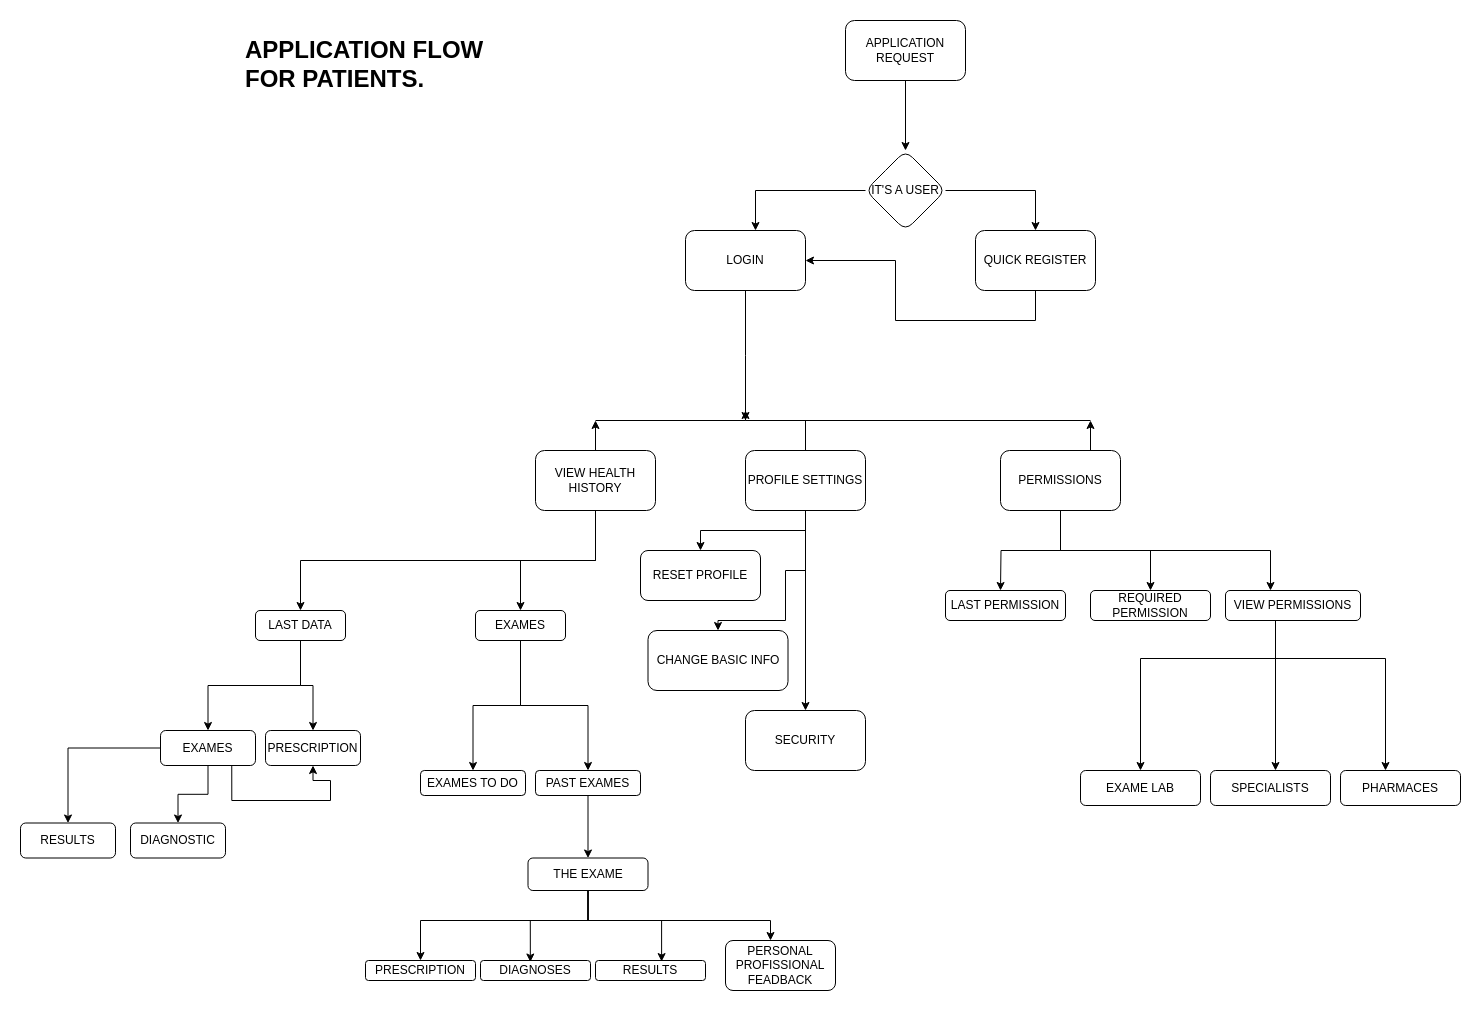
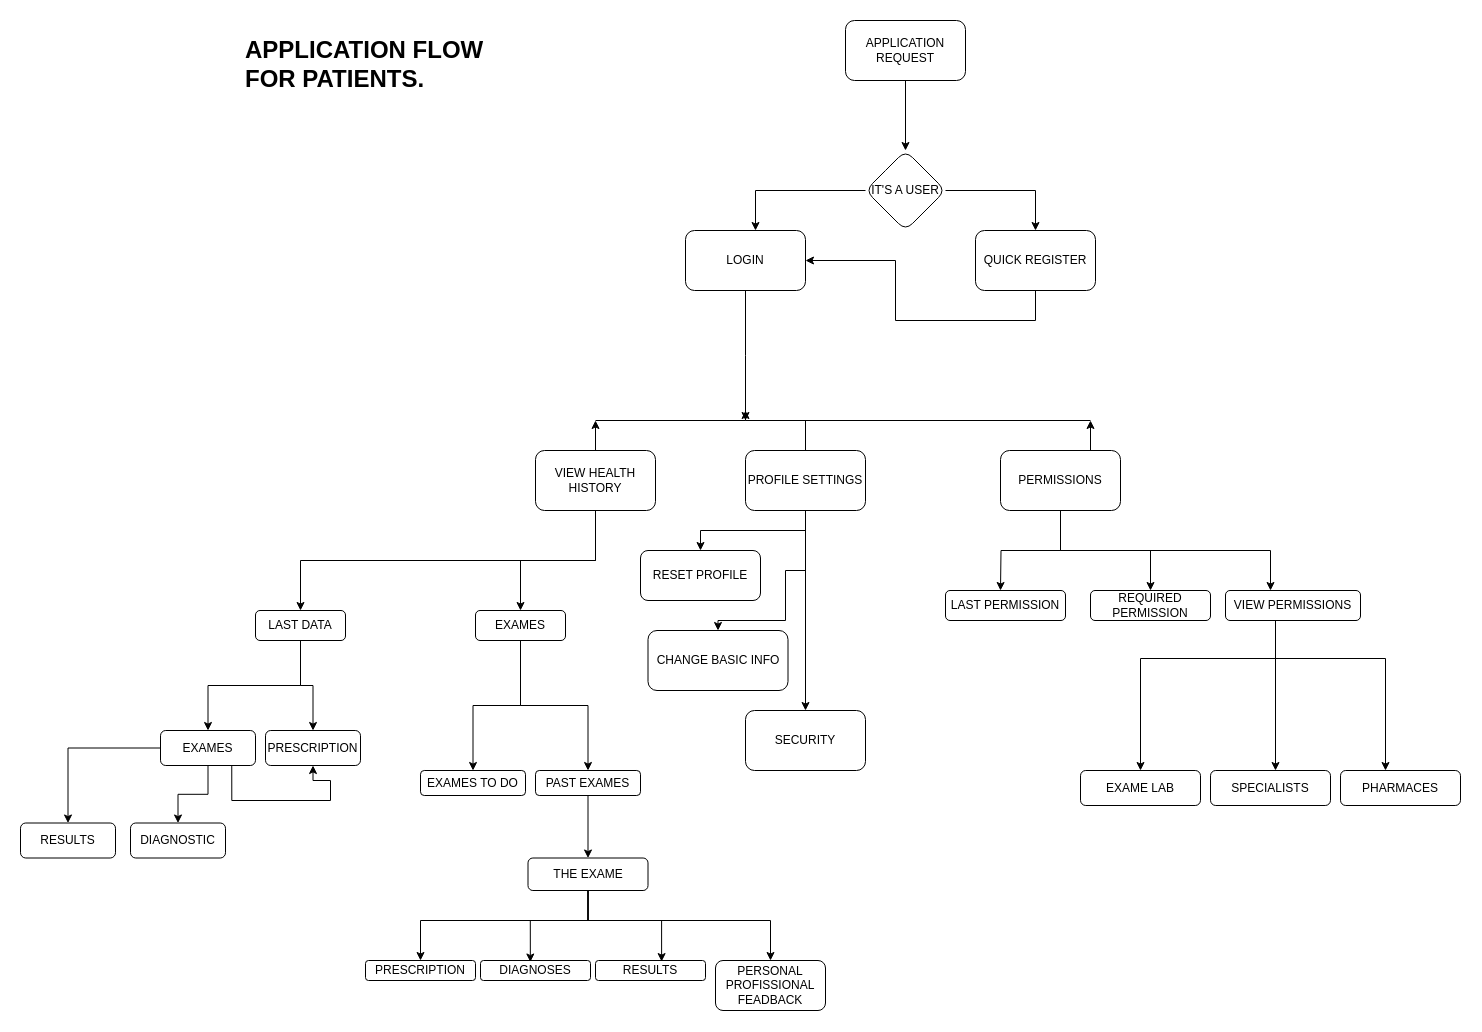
  <mxCell id="0" />
  <mxCell id="1" parent="0" />
  <mxCell id="2" value="" style="edgeStyle=orthogonalEdgeStyle;rounded=0;orthogonalLoop=1;jettySize=auto;html=1;" parent="1" source="3" target="6" edge="1"><mxGeometry relative="1" as="geometry" /></mxCell>
  <mxCell id="3" value="APPLICATION REQUEST" style="rounded=1;whiteSpace=wrap;html=1;" parent="1" vertex="1"><mxGeometry x="845" y="20" width="120" height="60" as="geometry" /></mxCell>
  <mxCell id="4" style="edgeStyle=orthogonalEdgeStyle;rounded=0;orthogonalLoop=1;jettySize=auto;html=1;exitX=0;exitY=0.5;exitDx=0;exitDy=0;" parent="1" source="6" target="8" edge="1"><mxGeometry relative="1" as="geometry"><Array as="points"><mxPoint x="755" y="190" /></Array></mxGeometry></mxCell>
  <mxCell id="5" style="edgeStyle=orthogonalEdgeStyle;rounded=0;orthogonalLoop=1;jettySize=auto;html=1;exitX=1;exitY=0.5;exitDx=0;exitDy=0;entryX=0.5;entryY=0;entryDx=0;entryDy=0;" parent="1" source="6" target="10" edge="1"><mxGeometry relative="1" as="geometry" /></mxCell>
  <mxCell id="6" value="IT'S A USER" style="rhombus;whiteSpace=wrap;html=1;rounded=1;" parent="1" vertex="1"><mxGeometry x="865" y="150" width="80" height="80" as="geometry" /></mxCell>
  <mxCell id="7" style="edgeStyle=orthogonalEdgeStyle;rounded=0;orthogonalLoop=1;jettySize=auto;html=1;exitX=0.5;exitY=1;exitDx=0;exitDy=0;" parent="1" source="8" edge="1"><mxGeometry relative="1" as="geometry"><mxPoint x="745" y="420" as="targetPoint" /></mxGeometry></mxCell>
  <mxCell id="8" value="LOGIN" style="rounded=1;whiteSpace=wrap;html=1;" parent="1" vertex="1"><mxGeometry x="685" y="230" width="120" height="60" as="geometry" /></mxCell>
  <mxCell id="9" style="edgeStyle=orthogonalEdgeStyle;rounded=0;orthogonalLoop=1;jettySize=auto;html=1;exitX=0.5;exitY=1;exitDx=0;exitDy=0;entryX=1;entryY=0.5;entryDx=0;entryDy=0;" parent="1" source="10" target="8" edge="1"><mxGeometry relative="1" as="geometry"><Array as="points"><mxPoint x="1035" y="320" /><mxPoint x="895" y="320" /><mxPoint x="895" y="260" /></Array></mxGeometry></mxCell>
  <mxCell id="10" value="QUICK REGISTER" style="whiteSpace=wrap;html=1;rounded=1;" parent="1" vertex="1"><mxGeometry x="975" y="230" width="120" height="60" as="geometry" /></mxCell>
  <mxCell id="11" style="edgeStyle=none;rounded=0;orthogonalLoop=1;jettySize=auto;html=1;exitX=0.5;exitY=0;exitDx=0;exitDy=0;" parent="1" source="14" edge="1"><mxGeometry relative="1" as="geometry"><mxPoint x="595" y="420" as="targetPoint" /></mxGeometry></mxCell>
  <mxCell id="12" value="" style="edgeStyle=orthogonalEdgeStyle;rounded=0;orthogonalLoop=1;jettySize=auto;html=1;" parent="1" source="14" target="37" edge="1"><mxGeometry relative="1" as="geometry" /></mxCell>
  <mxCell id="13" style="edgeStyle=orthogonalEdgeStyle;rounded=0;orthogonalLoop=1;jettySize=auto;html=1;exitX=0.5;exitY=1;exitDx=0;exitDy=0;" parent="1" source="14" target="28" edge="1"><mxGeometry relative="1" as="geometry" /></mxCell>
  <mxCell id="14" value="VIEW HEALTH HISTORY" style="rounded=1;whiteSpace=wrap;html=1;" parent="1" vertex="1"><mxGeometry x="535" y="450" width="120" height="60" as="geometry" /></mxCell>
  <mxCell id="15" style="edgeStyle=orthogonalEdgeStyle;rounded=0;orthogonalLoop=1;jettySize=auto;html=1;exitX=0.5;exitY=0;exitDx=0;exitDy=0;" parent="1" source="19" edge="1"><mxGeometry relative="1" as="geometry"><mxPoint x="745" y="410" as="targetPoint" /><Array as="points"><mxPoint x="805" y="420" /><mxPoint x="745" y="420" /></Array></mxGeometry></mxCell>
  <mxCell id="16" value="" style="edgeStyle=orthogonalEdgeStyle;rounded=0;orthogonalLoop=1;jettySize=auto;html=1;" edge="1" parent="1" source="19" target="61"><mxGeometry relative="1" as="geometry" /></mxCell>
  <mxCell id="17" value="" style="edgeStyle=orthogonalEdgeStyle;rounded=0;orthogonalLoop=1;jettySize=auto;html=1;entryX=0.5;entryY=0;entryDx=0;entryDy=0;" edge="1" parent="1" source="19" target="62"><mxGeometry relative="1" as="geometry"><Array as="points"><mxPoint x="805" y="570" /><mxPoint x="785" y="570" /><mxPoint x="785" y="620" /><mxPoint x="717" y="620" /></Array></mxGeometry></mxCell>
  <mxCell id="18" value="" style="edgeStyle=orthogonalEdgeStyle;rounded=0;orthogonalLoop=1;jettySize=auto;html=1;" edge="1" parent="1" source="19" target="63"><mxGeometry relative="1" as="geometry" /></mxCell>
  <mxCell id="19" value="PROFILE SETTINGS" style="rounded=1;whiteSpace=wrap;html=1;" parent="1" vertex="1"><mxGeometry x="745" y="450" width="120" height="60" as="geometry" /></mxCell>
  <mxCell id="20" value="" style="endArrow=none;html=1;rounded=0;" parent="1" edge="1"><mxGeometry width="50" height="50" relative="1" as="geometry"><mxPoint x="595" y="420" as="sourcePoint" /><mxPoint x="1090" y="420" as="targetPoint" /><Array as="points"><mxPoint x="745" y="420" /></Array></mxGeometry></mxCell>
  <mxCell id="21" style="edgeStyle=orthogonalEdgeStyle;rounded=0;orthogonalLoop=1;jettySize=auto;html=1;exitX=0.75;exitY=0;exitDx=0;exitDy=0;" parent="1" source="25" edge="1"><mxGeometry relative="1" as="geometry"><mxPoint x="1090" y="420" as="targetPoint" /></mxGeometry></mxCell>
  <mxCell id="22" value="" style="edgeStyle=orthogonalEdgeStyle;rounded=0;orthogonalLoop=1;jettySize=auto;html=1;" parent="1" source="25" edge="1"><mxGeometry relative="1" as="geometry"><mxPoint x="1000" y="590" as="targetPoint" /></mxGeometry></mxCell>
  <mxCell id="23" value="" style="edgeStyle=orthogonalEdgeStyle;rounded=0;orthogonalLoop=1;jettySize=auto;html=1;" parent="1" source="25" target="30" edge="1"><mxGeometry relative="1" as="geometry" /></mxCell>
  <mxCell id="24" value="" style="edgeStyle=orthogonalEdgeStyle;rounded=0;orthogonalLoop=1;jettySize=auto;html=1;" parent="1" source="25" target="34" edge="1"><mxGeometry relative="1" as="geometry"><Array as="points"><mxPoint x="1060" y="550" /><mxPoint x="1270" y="550" /></Array></mxGeometry></mxCell>
  <mxCell id="25" value="PERMISSIONS" style="rounded=1;whiteSpace=wrap;html=1;" parent="1" vertex="1"><mxGeometry x="1000" y="450" width="120" height="60" as="geometry" /></mxCell>
  <mxCell id="26" value="" style="edgeStyle=orthogonalEdgeStyle;rounded=0;orthogonalLoop=1;jettySize=auto;html=1;" parent="1" source="28" target="44" edge="1"><mxGeometry relative="1" as="geometry" /></mxCell>
  <mxCell id="27" style="edgeStyle=orthogonalEdgeStyle;rounded=0;orthogonalLoop=1;jettySize=auto;html=1;exitX=0.5;exitY=1;exitDx=0;exitDy=0;" parent="1" source="28" target="45" edge="1"><mxGeometry relative="1" as="geometry" /></mxCell>
  <mxCell id="28" value="LAST DATA" style="whiteSpace=wrap;html=1;rounded=1;" parent="1" vertex="1"><mxGeometry x="255" y="610" width="90" height="30" as="geometry" /></mxCell>
  <mxCell id="29" value="LAST PERMISSION" style="whiteSpace=wrap;html=1;rounded=1;" parent="1" vertex="1"><mxGeometry x="945" y="590" width="120" height="30" as="geometry" /></mxCell>
  <mxCell id="30" value="REQUIRED PERMISSION" style="rounded=1;whiteSpace=wrap;html=1;" parent="1" vertex="1"><mxGeometry x="1090" y="590" width="120" height="30" as="geometry" /></mxCell>
  <mxCell id="31" value="" style="edgeStyle=orthogonalEdgeStyle;rounded=0;orthogonalLoop=1;jettySize=auto;html=1;entryX=0.5;entryY=0;entryDx=0;entryDy=0;" edge="1" parent="1" source="34" target="60"><mxGeometry relative="1" as="geometry"><Array as="points"><mxPoint x="1275" y="658" /><mxPoint x="1140" y="658" /></Array></mxGeometry></mxCell>
  <mxCell id="32" value="" style="edgeStyle=orthogonalEdgeStyle;rounded=0;orthogonalLoop=1;jettySize=auto;html=1;" edge="1" parent="1" source="34" target="57"><mxGeometry relative="1" as="geometry"><Array as="points"><mxPoint x="1275" y="640" /><mxPoint x="1275" y="640" /></Array></mxGeometry></mxCell>
  <mxCell id="33" style="edgeStyle=orthogonalEdgeStyle;rounded=0;orthogonalLoop=1;jettySize=auto;html=1;exitX=0.5;exitY=1;exitDx=0;exitDy=0;" edge="1" parent="1" source="34" target="58"><mxGeometry relative="1" as="geometry"><Array as="points"><mxPoint x="1275" y="620" /><mxPoint x="1275" y="658" /><mxPoint x="1385" y="658" /></Array></mxGeometry></mxCell>
  <mxCell id="34" value="VIEW PERMISSIONS" style="whiteSpace=wrap;html=1;rounded=1;" parent="1" vertex="1"><mxGeometry x="1225" y="590" width="135" height="30" as="geometry" /></mxCell>
  <mxCell id="35" value="" style="edgeStyle=orthogonalEdgeStyle;rounded=0;orthogonalLoop=1;jettySize=auto;html=1;" parent="1" source="37" target="38" edge="1"><mxGeometry relative="1" as="geometry" /></mxCell>
  <mxCell id="36" style="edgeStyle=orthogonalEdgeStyle;rounded=0;orthogonalLoop=1;jettySize=auto;html=1;exitX=0.5;exitY=1;exitDx=0;exitDy=0;entryX=0.5;entryY=0;entryDx=0;entryDy=0;" parent="1" source="37" target="40" edge="1"><mxGeometry relative="1" as="geometry" /></mxCell>
  <mxCell id="37" value="EXAMES" style="whiteSpace=wrap;html=1;rounded=1;" parent="1" vertex="1"><mxGeometry x="475" y="610" width="90" height="30" as="geometry" /></mxCell>
  <mxCell id="38" value="EXAMES TO DO" style="whiteSpace=wrap;html=1;rounded=1;" parent="1" vertex="1"><mxGeometry x="420" y="770" width="105" height="25" as="geometry" /></mxCell>
  <mxCell id="39" value="" style="edgeStyle=orthogonalEdgeStyle;rounded=0;orthogonalLoop=1;jettySize=auto;html=1;" parent="1" source="40" target="50" edge="1"><mxGeometry relative="1" as="geometry" /></mxCell>
  <mxCell id="40" value="PAST EXAMES" style="whiteSpace=wrap;html=1;rounded=1;" parent="1" vertex="1"><mxGeometry x="535" y="770" width="105" height="25" as="geometry" /></mxCell>
  <mxCell id="41" value="" style="edgeStyle=orthogonalEdgeStyle;rounded=0;orthogonalLoop=1;jettySize=auto;html=1;" edge="1" parent="1" source="44" target="55"><mxGeometry relative="1" as="geometry" /></mxCell>
  <mxCell id="42" value="" style="edgeStyle=orthogonalEdgeStyle;rounded=0;orthogonalLoop=1;jettySize=auto;html=1;" edge="1" parent="1" source="44" target="56"><mxGeometry relative="1" as="geometry" /></mxCell>
  <mxCell id="43" style="edgeStyle=orthogonalEdgeStyle;rounded=0;orthogonalLoop=1;jettySize=auto;html=1;exitX=0.75;exitY=1;exitDx=0;exitDy=0;entryX=0.5;entryY=1;entryDx=0;entryDy=0;" edge="1" parent="1" source="44" target="45"><mxGeometry relative="1" as="geometry"><mxPoint x="320" y="890" as="targetPoint" /><Array as="points"><mxPoint x="231" y="800" /><mxPoint x="330" y="800" /><mxPoint x="330" y="780" /><mxPoint x="312" y="780" /></Array></mxGeometry></mxCell>
  <mxCell id="44" value="EXAMES" style="whiteSpace=wrap;html=1;rounded=1;" parent="1" vertex="1"><mxGeometry x="160" y="730" width="95" height="35" as="geometry" /></mxCell>
  <mxCell id="45" value="PRESCRIPTION" style="whiteSpace=wrap;html=1;rounded=1;" parent="1" vertex="1"><mxGeometry x="265" y="730" width="95" height="35" as="geometry" /></mxCell>
  <mxCell id="46" value="" style="edgeStyle=orthogonalEdgeStyle;rounded=0;orthogonalLoop=1;jettySize=auto;html=1;" parent="1" source="50" target="51" edge="1"><mxGeometry relative="1" as="geometry"><Array as="points"><mxPoint x="588" y="920" /><mxPoint x="420" y="920" /></Array></mxGeometry></mxCell>
  <mxCell id="47" style="edgeStyle=orthogonalEdgeStyle;rounded=0;orthogonalLoop=1;jettySize=auto;html=1;exitX=0.5;exitY=1;exitDx=0;exitDy=0;entryX=0.453;entryY=0.075;entryDx=0;entryDy=0;entryPerimeter=0;" parent="1" source="50" target="52" edge="1"><mxGeometry relative="1" as="geometry"><Array as="points"><mxPoint x="588" y="920" /><mxPoint x="530" y="920" /></Array></mxGeometry></mxCell>
  <mxCell id="48" style="edgeStyle=orthogonalEdgeStyle;rounded=0;orthogonalLoop=1;jettySize=auto;html=1;exitX=0.5;exitY=1;exitDx=0;exitDy=0;entryX=0.601;entryY=0.054;entryDx=0;entryDy=0;entryPerimeter=0;" parent="1" source="50" target="53" edge="1"><mxGeometry relative="1" as="geometry"><Array as="points"><mxPoint x="588" y="920" /><mxPoint x="661" y="920" /></Array></mxGeometry></mxCell>
  <mxCell id="49" style="edgeStyle=orthogonalEdgeStyle;rounded=0;orthogonalLoop=1;jettySize=auto;html=1;exitX=0.5;exitY=1;exitDx=0;exitDy=0;" parent="1" source="50" target="54" edge="1"><mxGeometry relative="1" as="geometry"><Array as="points"><mxPoint x="588" y="920" /><mxPoint x="770" y="920" /></Array></mxGeometry></mxCell>
  <mxCell id="50" value="THE EXAME" style="whiteSpace=wrap;html=1;rounded=1;" parent="1" vertex="1"><mxGeometry x="527.5" y="857.5" width="120" height="32.5" as="geometry" /></mxCell>
  <mxCell id="51" value="PRESCRIPTION" style="whiteSpace=wrap;html=1;rounded=1;" parent="1" vertex="1"><mxGeometry x="365" y="960" width="110" height="20" as="geometry" /></mxCell>
  <mxCell id="52" value="DIAGNOSES" style="whiteSpace=wrap;html=1;rounded=1;" parent="1" vertex="1"><mxGeometry x="480" y="960" width="110" height="20" as="geometry" /></mxCell>
  <mxCell id="53" value="RESULTS" style="whiteSpace=wrap;html=1;rounded=1;" parent="1" vertex="1"><mxGeometry x="595" y="960" width="110" height="20" as="geometry" /></mxCell>
- <mxCell id="54" value="PERSONAL PROFISSIONAL FEADBACK" style="whiteSpace=wrap;html=1;rounded=1;" parent="1" vertex="1"><mxGeometry x="725" y="940" width="110" height="50" as="geometry" /></mxCell>
+ <mxCell id="54" value="PERSONAL PROFISSIONAL FEADBACK" style="whiteSpace=wrap;html=1;rounded=1;" parent="1" vertex="1"><mxGeometry x="715" y="960" width="110" height="50" as="geometry" /></mxCell>
  <mxCell id="55" value="RESULTS&lt;br&gt;" style="whiteSpace=wrap;html=1;rounded=1;" vertex="1" parent="1"><mxGeometry x="20" y="822.5" width="95" height="35" as="geometry" /></mxCell>
  <mxCell id="56" value="DIAGNOSTIC" style="whiteSpace=wrap;html=1;rounded=1;" vertex="1" parent="1"><mxGeometry x="130" y="822.5" width="95" height="35" as="geometry" /></mxCell>
  <mxCell id="57" value="SPECIALISTS" style="whiteSpace=wrap;html=1;rounded=1;" vertex="1" parent="1"><mxGeometry x="1210" y="770" width="120" height="35" as="geometry" /></mxCell>
  <mxCell id="58" value="PHARMACES" style="whiteSpace=wrap;html=1;rounded=1;" vertex="1" parent="1"><mxGeometry x="1340" y="770" width="120" height="35" as="geometry" /></mxCell>
  <mxCell id="59" value="&lt;h1&gt;APPLICATION FLOW FOR PATIENTS.&lt;/h1&gt;" style="text;html=1;strokeColor=none;fillColor=none;spacing=5;spacingTop=-20;whiteSpace=wrap;overflow=hidden;rounded=0;" vertex="1" parent="1"><mxGeometry x="240" y="30" width="300" height="70" as="geometry" /></mxCell>
  <mxCell id="60" value="EXAME LAB" style="whiteSpace=wrap;html=1;rounded=1;" vertex="1" parent="1"><mxGeometry x="1080" y="770" width="120" height="35" as="geometry" /></mxCell>
  <mxCell id="61" value="RESET PROFILE" style="rounded=1;whiteSpace=wrap;html=1;" vertex="1" parent="1"><mxGeometry x="640" y="550" width="120" height="50" as="geometry" /></mxCell>
  <mxCell id="62" value="CHANGE BASIC INFO" style="rounded=1;whiteSpace=wrap;html=1;" vertex="1" parent="1"><mxGeometry x="647.5" y="630" width="140" height="60" as="geometry" /></mxCell>
  <mxCell id="63" value="SECURITY" style="rounded=1;whiteSpace=wrap;html=1;" vertex="1" parent="1"><mxGeometry x="745" y="710" width="120" height="60" as="geometry" /></mxCell>
